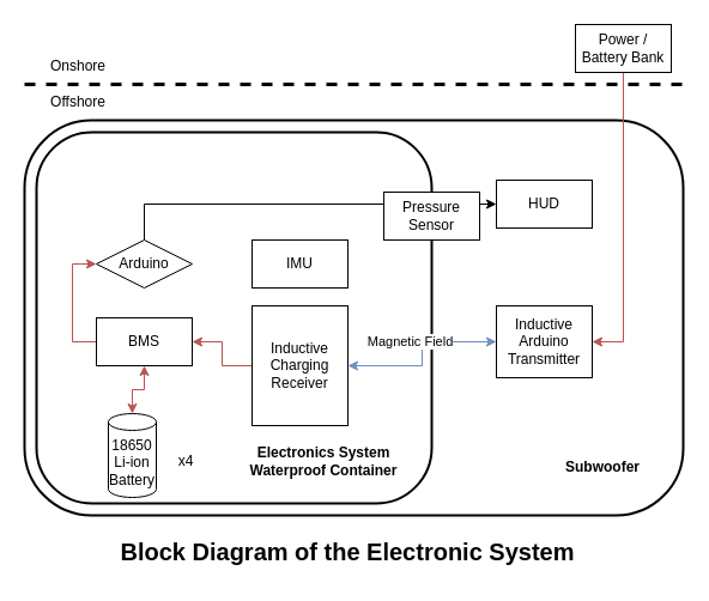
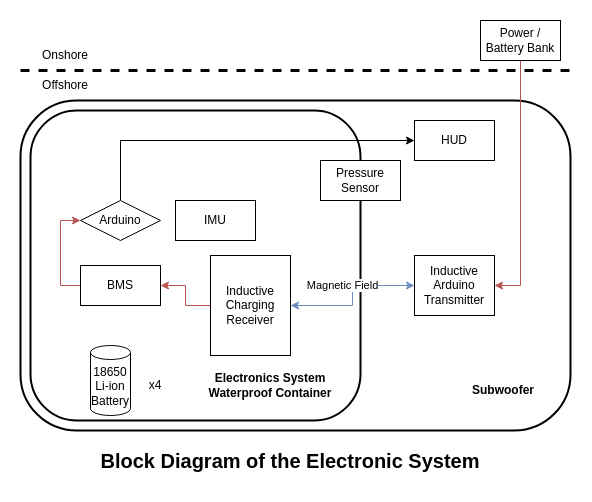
  <mxCell id="0" />
  <mxCell id="1" parent="0" />
  <mxCell id="2" value="" style="rounded=1;whiteSpace=wrap;html=1;arcSize=17;strokeWidth=2;" parent="1" vertex="1"><mxGeometry x="20" y="100" width="550" height="330" as="geometry" /></mxCell>
  <mxCell id="3" value="" style="rounded=1;whiteSpace=wrap;html=1;strokeWidth=2;" parent="1" vertex="1"><mxGeometry x="30" y="110" width="330" height="310" as="geometry" /></mxCell>
- <mxCell id="4" value="HUD" style="rounded=0;whiteSpace=wrap;html=1;" parent="1" vertex="1"><mxGeometry x="414" y="150" width="80" height="40" as="geometry" /></mxCell>
+ <mxCell id="4" value="HUD" style="rounded=0;whiteSpace=wrap;html=1;" parent="1" vertex="1"><mxGeometry x="414" y="120" width="80" height="40" as="geometry" /></mxCell>
  <mxCell id="5" style="edgeStyle=orthogonalEdgeStyle;rounded=0;orthogonalLoop=1;jettySize=auto;html=1;exitX=0.5;exitY=0;exitDx=0;exitDy=0;entryX=0;entryY=0.5;entryDx=0;entryDy=0;" parent="1" source="6" target="4" edge="1"><mxGeometry relative="1" as="geometry" /></mxCell>
  <mxCell id="6" value="Arduino" style="rhombus;whiteSpace=wrap;html=1;" parent="1" vertex="1"><mxGeometry x="80" y="200" width="80" height="40" as="geometry" /></mxCell>
  <mxCell id="7" style="edgeStyle=orthogonalEdgeStyle;rounded=0;orthogonalLoop=1;jettySize=auto;html=1;exitX=0;exitY=0.5;exitDx=0;exitDy=0;entryX=0;entryY=0.5;entryDx=0;entryDy=0;fillColor=#f8cecc;strokeColor=#b85450;" parent="1" source="8" target="6" edge="1"><mxGeometry relative="1" as="geometry" /></mxCell>
  <mxCell id="8" value="BMS" style="rounded=0;whiteSpace=wrap;html=1;" parent="1" vertex="1"><mxGeometry x="80" y="265" width="80" height="40" as="geometry" /></mxCell>
  <mxCell id="9" value="18650&lt;div&gt;Li-ion&lt;/div&gt;&lt;div&gt;Battery&lt;/div&gt;" style="shape=cylinder3;whiteSpace=wrap;html=1;boundedLbl=1;backgroundOutline=1;size=7;" parent="1" vertex="1"><mxGeometry x="90" y="345" width="40" height="70" as="geometry" /></mxCell>
- <mxCell id="10" value="IMU" style="rounded=0;whiteSpace=wrap;html=1;" parent="1" vertex="1"><mxGeometry x="210" y="200" width="80" height="40" as="geometry" /></mxCell>
+ <mxCell id="10" value="IMU" style="rounded=0;whiteSpace=wrap;html=1;" parent="1" vertex="1"><mxGeometry x="175" y="200" width="80" height="40" as="geometry" /></mxCell>
  <mxCell id="11" value="Pressure Sensor" style="rounded=0;whiteSpace=wrap;html=1;" parent="1" vertex="1"><mxGeometry x="320" y="160" width="80" height="40" as="geometry" /></mxCell>
  <mxCell id="12" value="&lt;div&gt;&lt;b style=&quot;background-color: transparent; color: light-dark(rgb(0, 0, 0), rgb(255, 255, 255));&quot;&gt;Electronics System Waterproof Container&lt;/b&gt;&lt;br&gt;&lt;/div&gt;" style="text;html=1;align=center;verticalAlign=middle;whiteSpace=wrap;rounded=0;" parent="1" vertex="1"><mxGeometry x="190" y="365" width="160" height="40" as="geometry" /></mxCell>
  <mxCell id="13" style="edgeStyle=orthogonalEdgeStyle;rounded=0;orthogonalLoop=1;jettySize=auto;html=1;exitX=0;exitY=0.5;exitDx=0;exitDy=0;entryX=1;entryY=0.5;entryDx=0;entryDy=0;fillColor=#f8cecc;strokeColor=#b85450;" parent="1" source="16" target="8" edge="1"><mxGeometry relative="1" as="geometry" /></mxCell>
  <mxCell id="14" style="edgeStyle=orthogonalEdgeStyle;rounded=0;orthogonalLoop=1;jettySize=auto;html=1;exitX=1;exitY=0.5;exitDx=0;exitDy=0;entryX=0;entryY=0.5;entryDx=0;entryDy=0;fillColor=#dae8fc;strokeColor=#6c8ebf;startArrow=classic;startFill=1;" parent="1" source="16" target="22" edge="1"><mxGeometry relative="1" as="geometry" /></mxCell>
  <mxCell id="15" value="Magnetic&amp;nbsp;&lt;span style=&quot;background-color: light-dark(#ffffff, var(--ge-dark-color, #121212)); color: light-dark(rgb(0, 0, 0), rgb(255, 255, 255));&quot;&gt;Field&lt;/span&gt;" style="edgeLabel;html=1;align=center;verticalAlign=middle;resizable=0;points=[];" parent="14" vertex="1" connectable="0"><mxGeometry x="0.144" y="-2" relative="1" as="geometry"><mxPoint x="-11" y="-3" as="offset" /></mxGeometry></mxCell>
  <mxCell id="16" value="Inductive Charging Receiver" style="rounded=0;whiteSpace=wrap;html=1;" parent="1" vertex="1"><mxGeometry x="210" y="255" width="80" height="100" as="geometry" /></mxCell>
- <mxCell id="17" style="edgeStyle=orthogonalEdgeStyle;rounded=0;orthogonalLoop=1;jettySize=auto;html=1;exitX=0.5;exitY=1;exitDx=0;exitDy=0;entryX=0.5;entryY=0;entryDx=0;entryDy=0;entryPerimeter=0;startArrow=classic;startFill=1;fillColor=#f8cecc;strokeColor=#b85450;" parent="1" source="8" target="9" edge="1"><mxGeometry relative="1" as="geometry" /></mxCell>
  <mxCell id="18" value="&lt;b&gt;Subwoofer&lt;/b&gt;" style="text;html=1;align=center;verticalAlign=middle;whiteSpace=wrap;rounded=0;" parent="1" vertex="1"><mxGeometry x="460" y="375" width="86" height="30" as="geometry" /></mxCell>
  <mxCell id="19" value="" style="endArrow=none;dashed=1;html=1;rounded=0;strokeWidth=3;" parent="1" edge="1"><mxGeometry width="50" height="50" relative="1" as="geometry"><mxPoint x="20" y="70" as="sourcePoint" /><mxPoint x="570" y="70" as="targetPoint" /></mxGeometry></mxCell>
  <mxCell id="20" value="Onshore" style="text;html=1;align=center;verticalAlign=middle;whiteSpace=wrap;rounded=0;" parent="1" vertex="1"><mxGeometry x="20" y="40" width="90" height="30" as="geometry" /></mxCell>
  <mxCell id="21" value="Offshore" style="text;html=1;align=center;verticalAlign=middle;whiteSpace=wrap;rounded=0;" parent="1" vertex="1"><mxGeometry x="20" y="70" width="90" height="30" as="geometry" /></mxCell>
  <mxCell id="22" value="Inductive Arduino Transmitter" style="rounded=0;whiteSpace=wrap;html=1;" parent="1" vertex="1"><mxGeometry x="414" y="255" width="80" height="60" as="geometry" /></mxCell>
  <mxCell id="23" style="edgeStyle=orthogonalEdgeStyle;rounded=0;orthogonalLoop=1;jettySize=auto;html=1;exitX=0.5;exitY=1;exitDx=0;exitDy=0;entryX=1;entryY=0.5;entryDx=0;entryDy=0;fillColor=#f8cecc;strokeColor=#b85450;" parent="1" source="24" target="22" edge="1"><mxGeometry relative="1" as="geometry" /></mxCell>
  <mxCell id="24" value="Power /&lt;div&gt;Battery Bank&lt;/div&gt;" style="rounded=0;whiteSpace=wrap;html=1;" parent="1" vertex="1"><mxGeometry x="480" y="20" width="80" height="40" as="geometry" /></mxCell>
  <mxCell id="25" value="x4" style="text;html=1;align=center;verticalAlign=middle;whiteSpace=wrap;rounded=0;" parent="1" vertex="1"><mxGeometry x="140" y="370" width="30" height="30" as="geometry" /></mxCell>
  <mxCell id="26" value="&lt;div&gt;&lt;b&gt;&lt;font style=&quot;font-size: 20px;&quot;&gt;Block Diagram of the Electronic System&lt;/font&gt;&lt;/b&gt;&lt;/div&gt;" style="text;html=1;align=center;verticalAlign=middle;whiteSpace=wrap;rounded=0;" parent="1" vertex="1"><mxGeometry x="90" y="440" width="400" height="40" as="geometry" /></mxCell>
